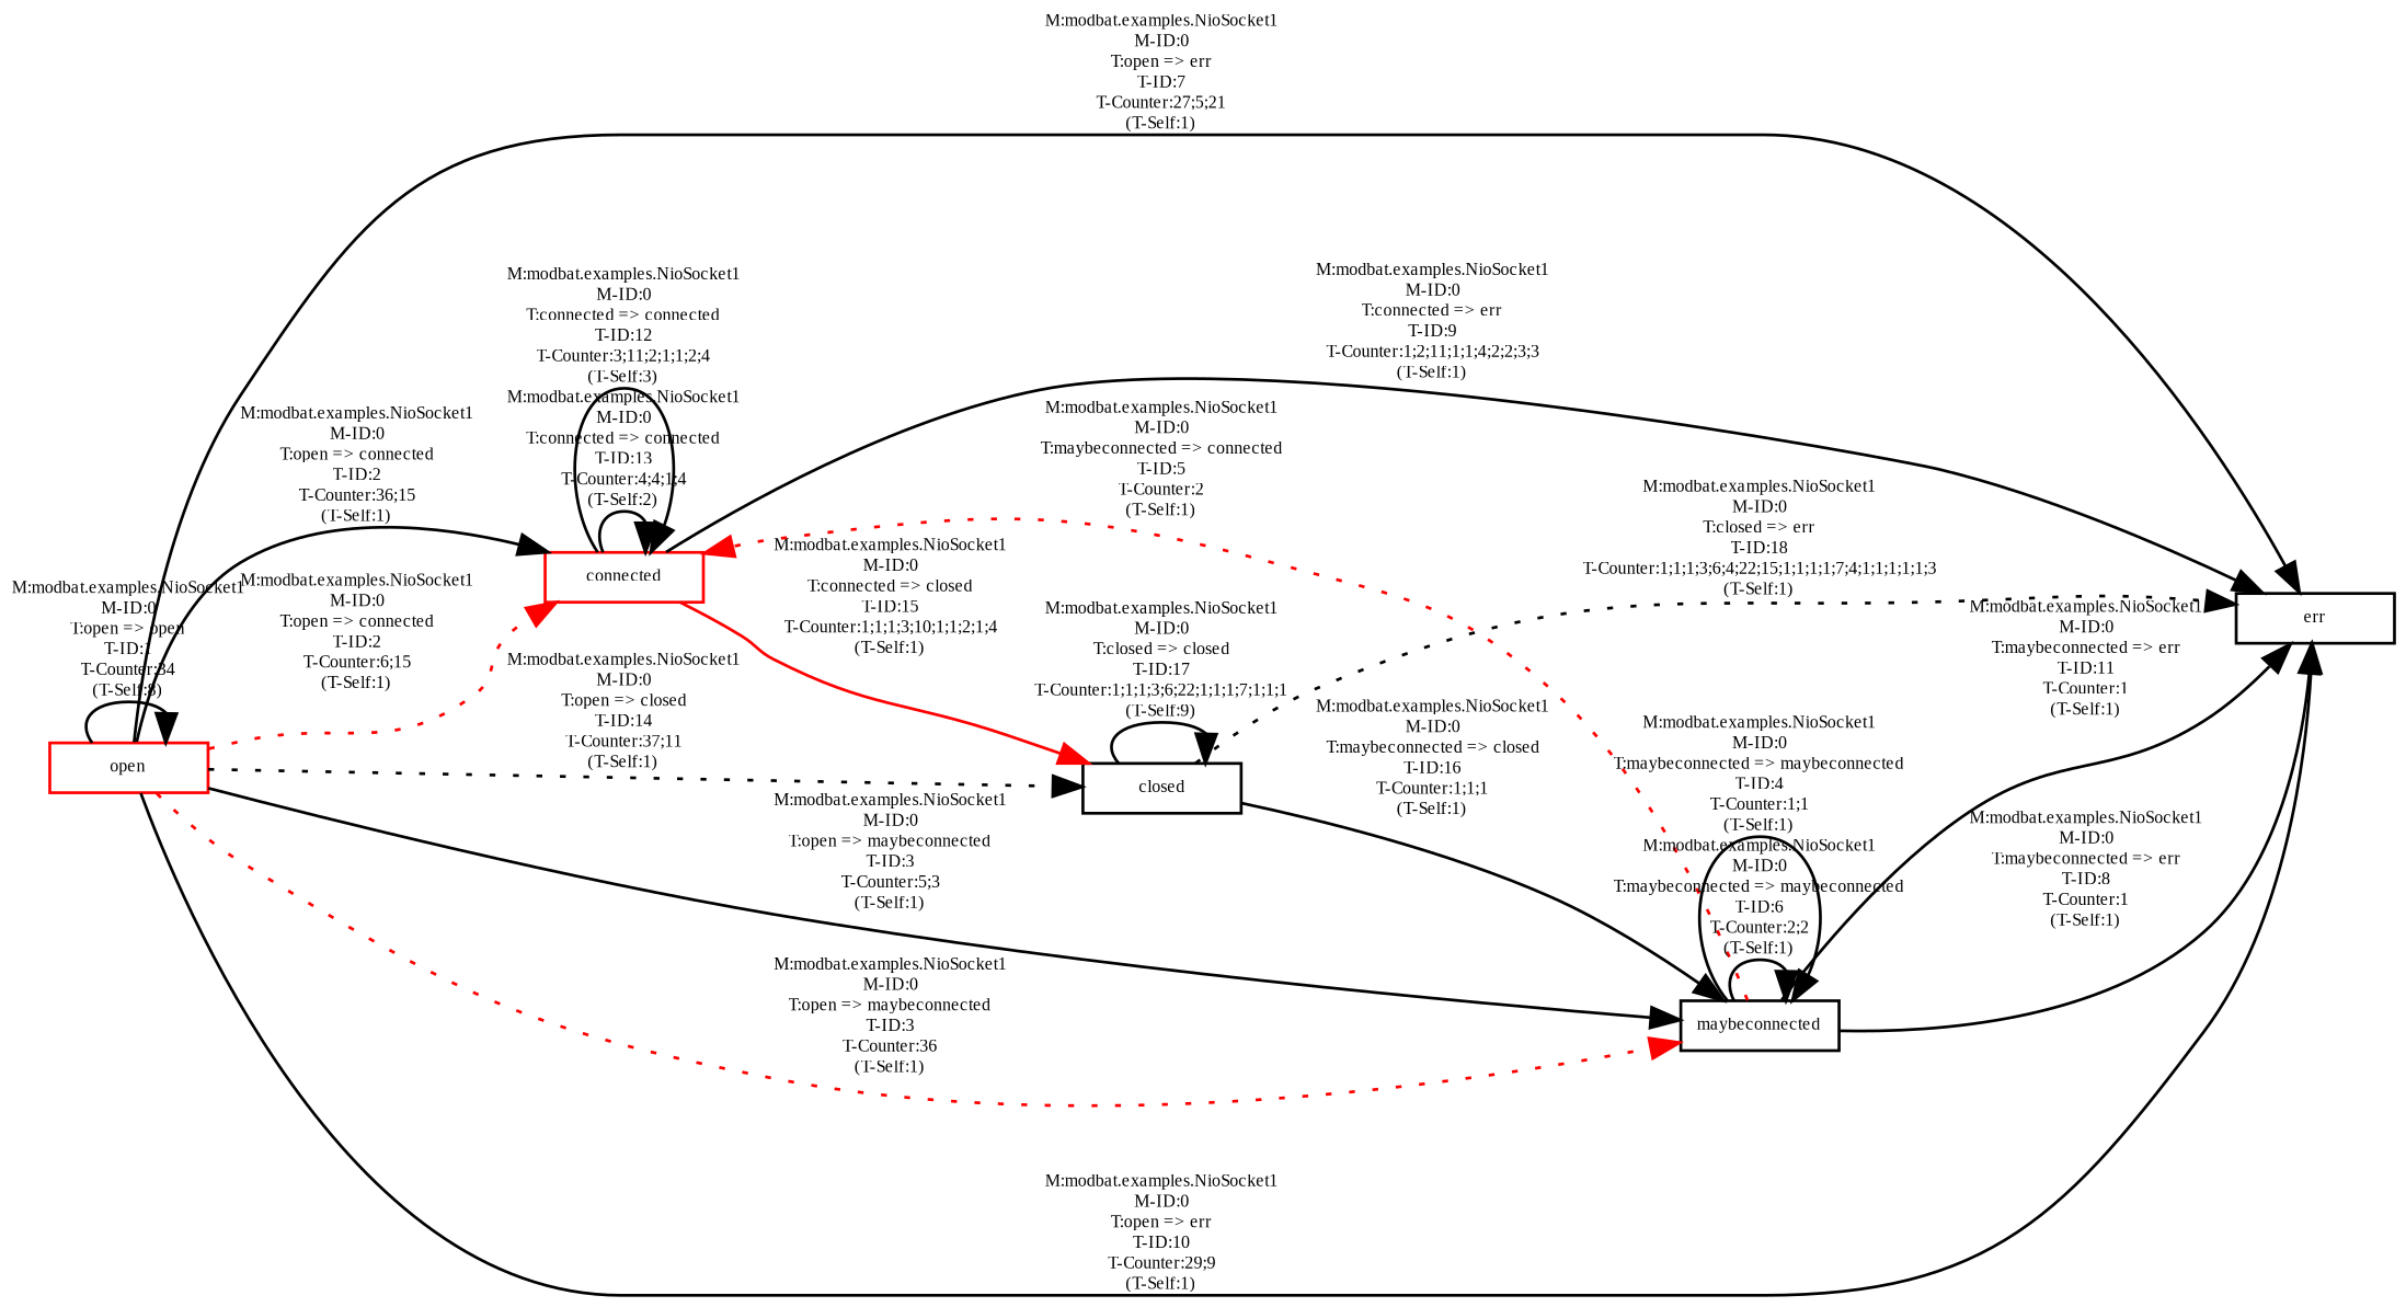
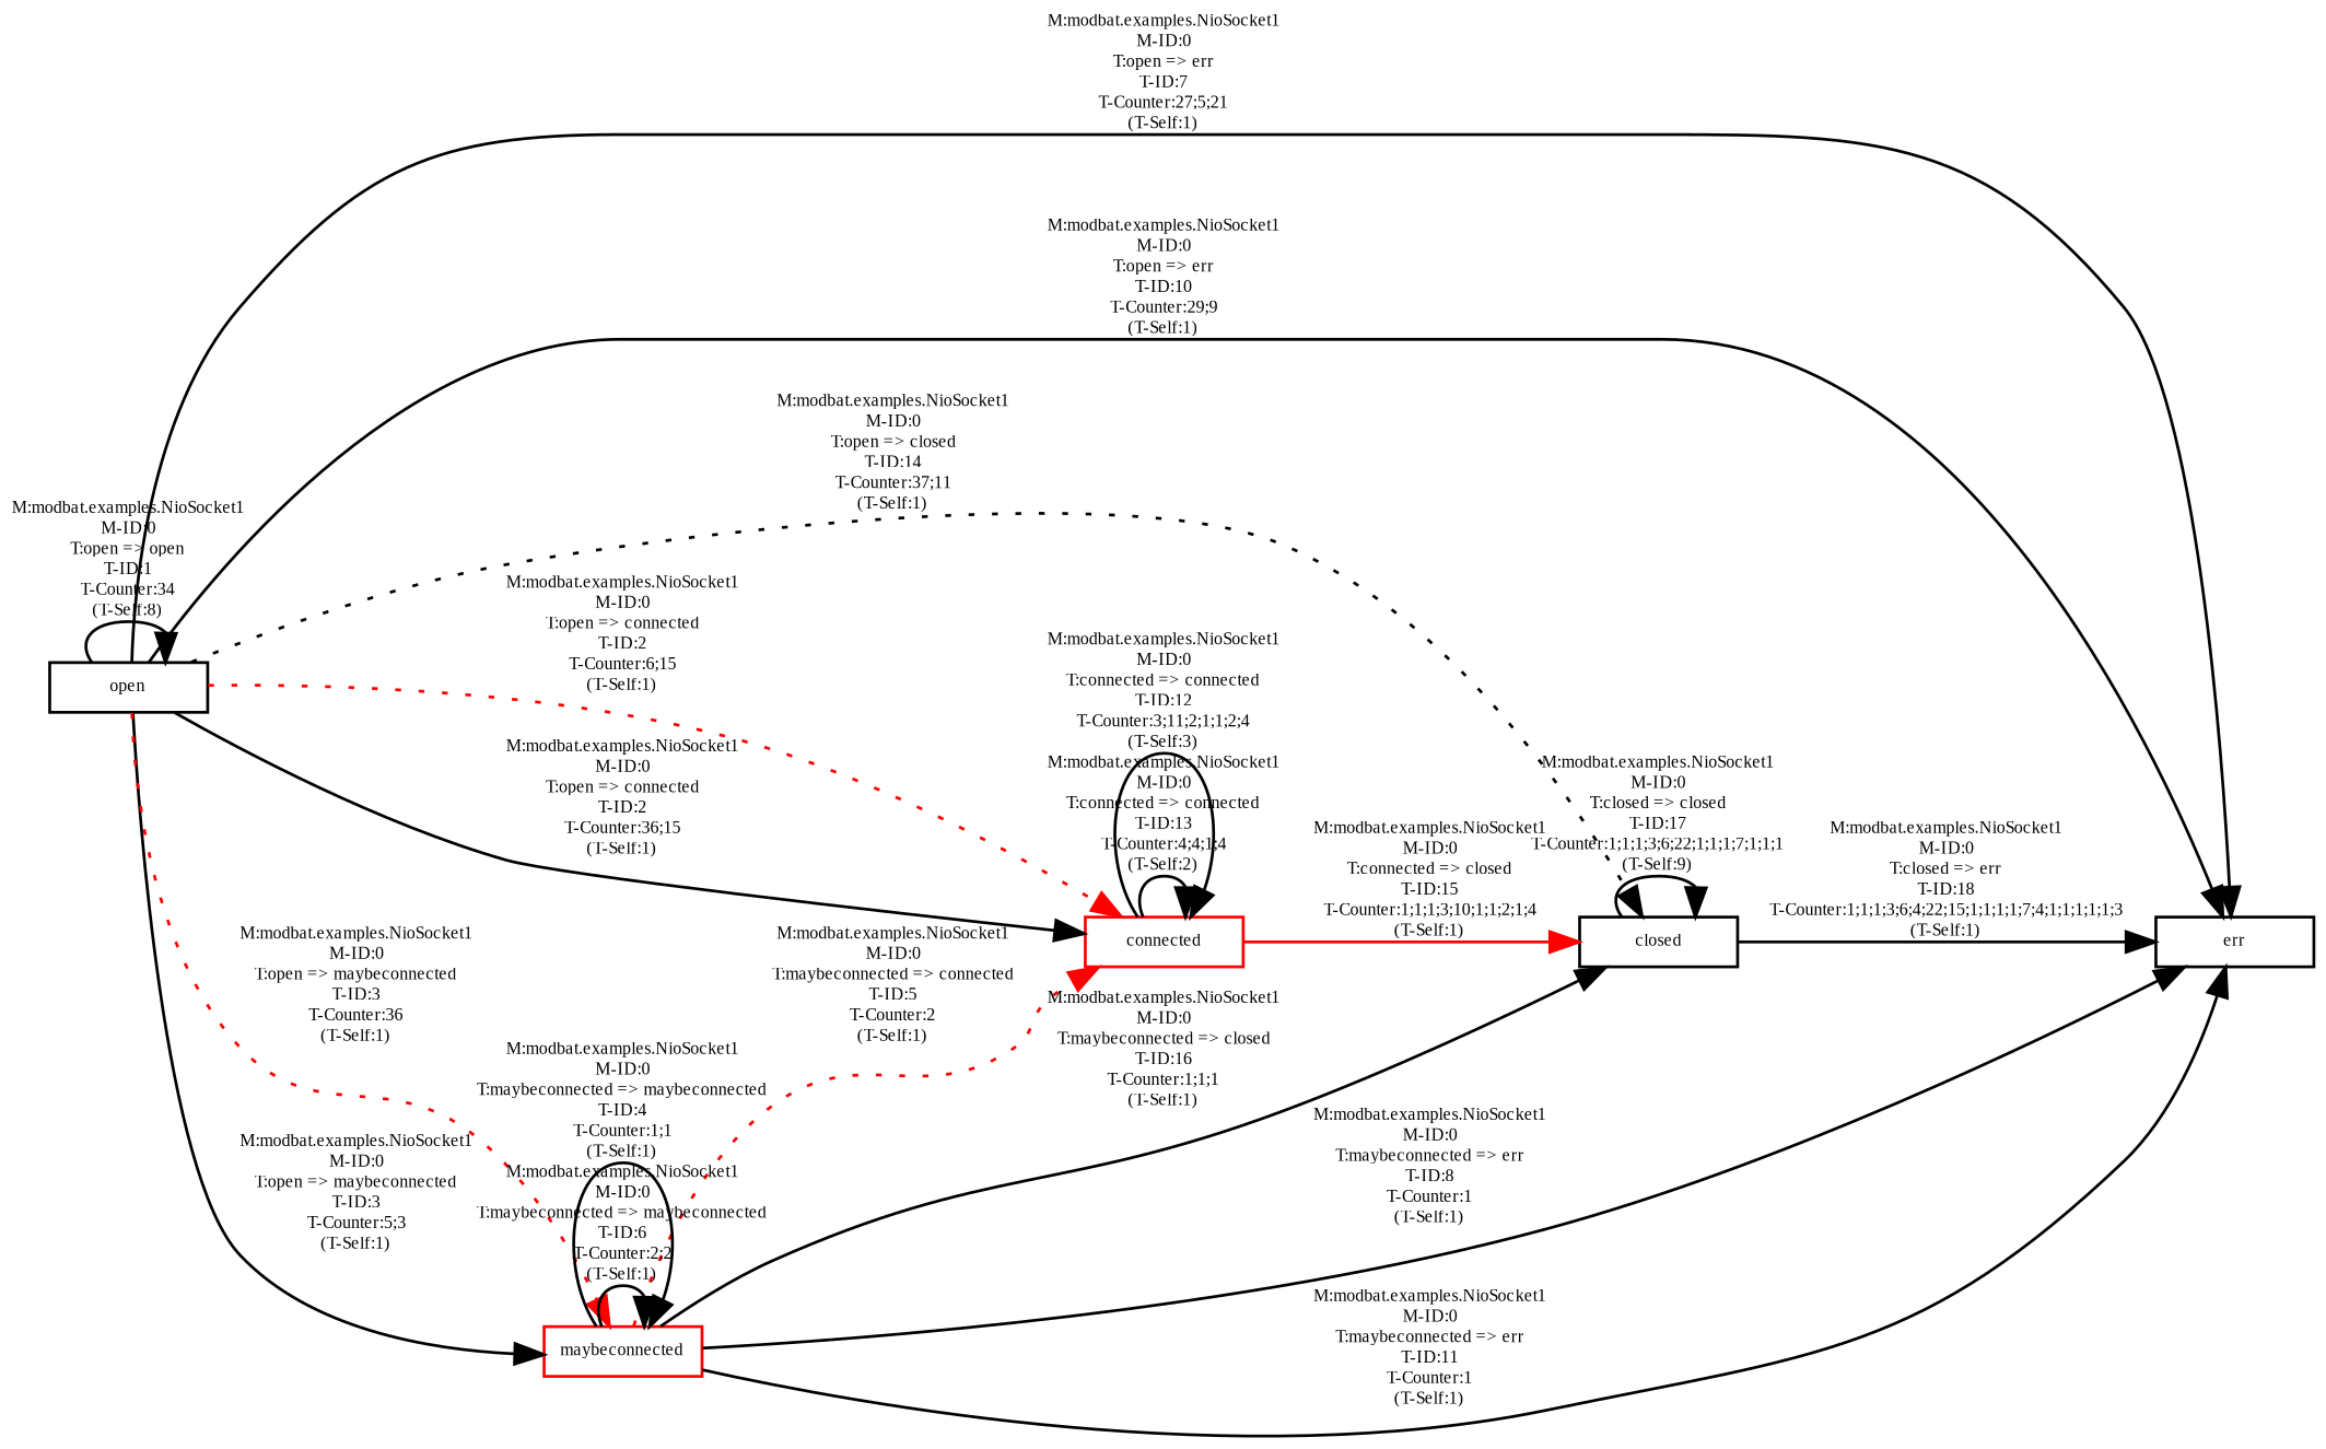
  digraph {
    fontname="Liberation Serif"
    nodesep=0.2
    rankdir=LR
    ranksep=0.3
    node [fontname="Liberation Serif" fontsize=6.0 margin=0.07 shape=box]
    edge [fontname="Liberation Serif" fontsize=6.0 margin=0.05]
-   open [height=0.1 color=red]
+   open [height=0.1]
    connected [color=red height=0.1]
    err [height=0.1]
    closed [height=0.1]
-   maybeconnected [color=black height=0.1]
+   maybeconnected [color=red height=0.1]
    open -> open [label="M:modbat.examples.NioSocket1\nM-ID:0\nT:open => open\nT-ID:1\nT-Counter:34\n(T-Self:8)"]
    open -> connected [label="M:modbat.examples.NioSocket1\nM-ID:0\nT:open => connected\nT-ID:2\nT-Counter:36;15\n(T-Self:1)"]
    open -> connected [color=red label="M:modbat.examples.NioSocket1\nM-ID:0\nT:open => connected\nT-ID:2\nT-Counter:6;15\n(T-Self:1)" style=dotted]
    open -> err [label="M:modbat.examples.NioSocket1\nM-ID:0\nT:open => err\nT-ID:7\nT-Counter:27;5;21\n(T-Self:1)"]
    open -> err [label="M:modbat.examples.NioSocket1\nM-ID:0\nT:open => err\nT-ID:10\nT-Counter:29;9\n(T-Self:1)"]
    open -> closed [label="M:modbat.examples.NioSocket1\nM-ID:0\nT:open => closed\nT-ID:14\nT-Counter:37;11\n(T-Self:1)" style=dotted]
    open -> maybeconnected [label="M:modbat.examples.NioSocket1\nM-ID:0\nT:open => maybeconnected\nT-ID:3\nT-Counter:5;3\n(T-Self:1)"]
    open -> maybeconnected [color=red label="M:modbat.examples.NioSocket1\nM-ID:0\nT:open => maybeconnected\nT-ID:3\nT-Counter:36\n(T-Self:1)" style=dotted]
    connected -> connected [label="M:modbat.examples.NioSocket1\nM-ID:0\nT:connected => connected\nT-ID:13\nT-Counter:4;4;1;4\n(T-Self:2)"]
    connected -> connected [label="M:modbat.examples.NioSocket1\nM-ID:0\nT:connected => connected\nT-ID:12\nT-Counter:3;11;2;1;1;2;4\n(T-Self:3)"]
-   connected -> err [label="M:modbat.examples.NioSocket1\nM-ID:0\nT:connected => err\nT-ID:9\nT-Counter:1;2;11;1;1;4;2;2;3;3\n(T-Self:1)"]
    connected -> closed [color=red label="M:modbat.examples.NioSocket1\nM-ID:0\nT:connected => closed\nT-ID:15\nT-Counter:1;1;1;3;10;1;1;2;1;4\n(T-Self:1)"]
-   closed -> err [label="M:modbat.examples.NioSocket1\nM-ID:0\nT:closed => err\nT-ID:18\nT-Counter:1;1;1;3;6;4;22;15;1;1;1;1;7;4;1;1;1;1;1;3\n(T-Self:1)" style=dotted]
+   closed -> err [label="M:modbat.examples.NioSocket1\nM-ID:0\nT:closed => err\nT-ID:18\nT-Counter:1;1;1;3;6;4;22;15;1;1;1;1;7;4;1;1;1;1;1;3\n(T-Self:1)"]
    closed -> closed [label="M:modbat.examples.NioSocket1\nM-ID:0\nT:closed => closed\nT-ID:17\nT-Counter:1;1;1;3;6;22;1;1;1;7;1;1;1\n(T-Self:9)"]
    maybeconnected -> connected [color=red label="M:modbat.examples.NioSocket1\nM-ID:0\nT:maybeconnected => connected\nT-ID:5\nT-Counter:2\n(T-Self:1)" style=dotted]
    maybeconnected -> err [label="M:modbat.examples.NioSocket1\nM-ID:0\nT:maybeconnected => err\nT-ID:8\nT-Counter:1\n(T-Self:1)"]
    maybeconnected -> err [label="M:modbat.examples.NioSocket1\nM-ID:0\nT:maybeconnected => err\nT-ID:11\nT-Counter:1\n(T-Self:1)"]
-   closed -> maybeconnected [label="M:modbat.examples.NioSocket1\nM-ID:0\nT:maybeconnected => closed\nT-ID:16\nT-Counter:1;1;1\n(T-Self:1)"]
+   maybeconnected -> closed [label="M:modbat.examples.NioSocket1\nM-ID:0\nT:maybeconnected => closed\nT-ID:16\nT-Counter:1;1;1\n(T-Self:1)"]
    maybeconnected -> maybeconnected [label="M:modbat.examples.NioSocket1\nM-ID:0\nT:maybeconnected => maybeconnected\nT-ID:6\nT-Counter:2;2\n(T-Self:1)"]
    maybeconnected -> maybeconnected [label="M:modbat.examples.NioSocket1\nM-ID:0\nT:maybeconnected => maybeconnected\nT-ID:4\nT-Counter:1;1\n(T-Self:1)"]
  }
